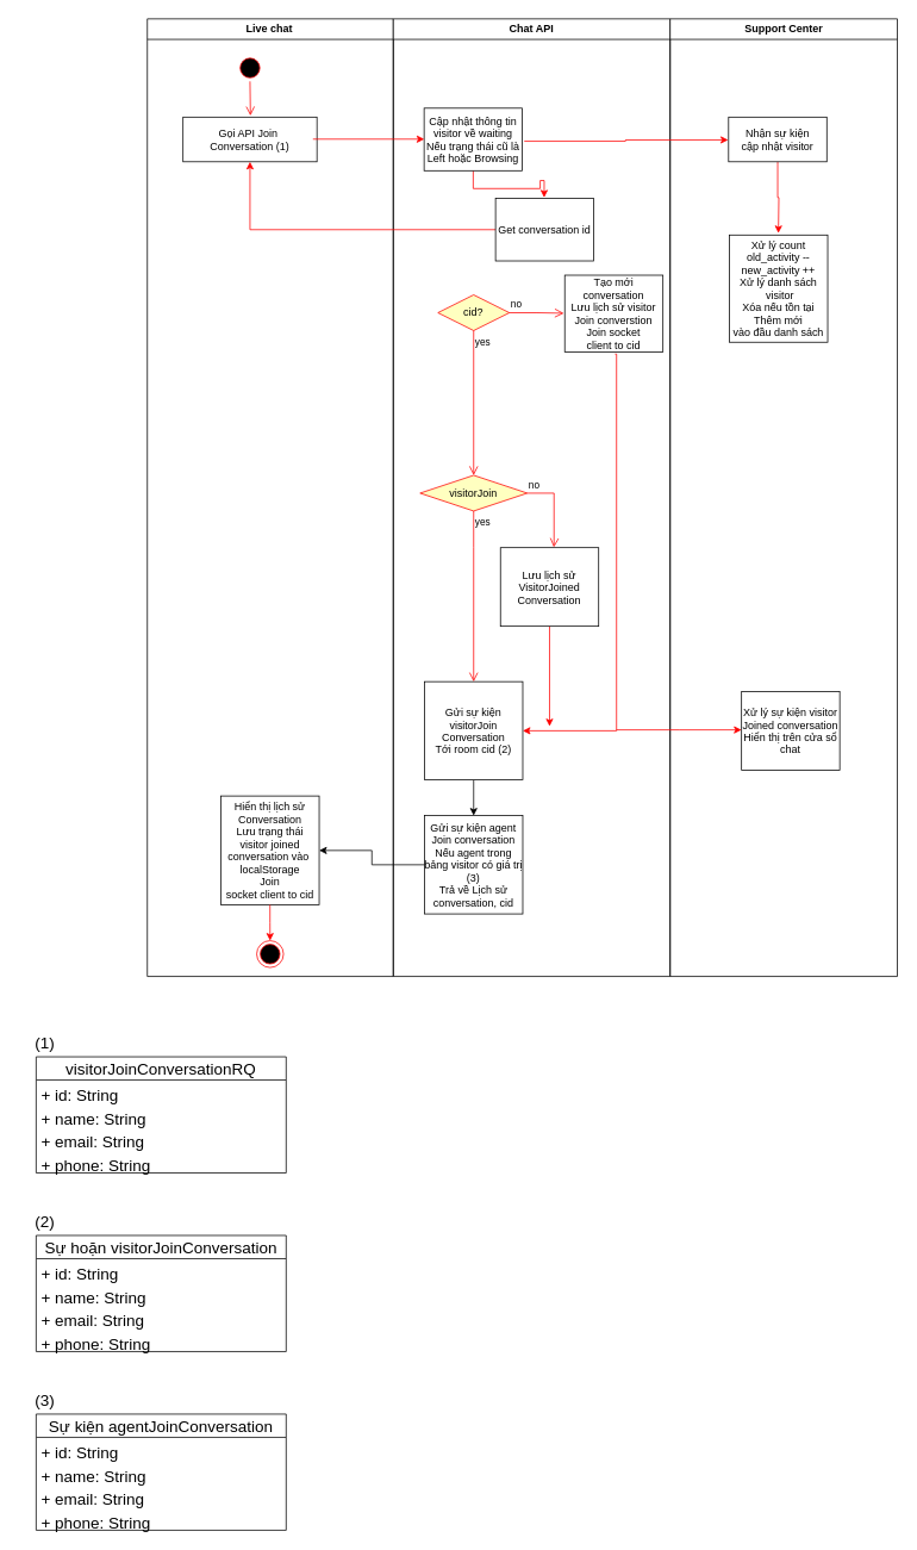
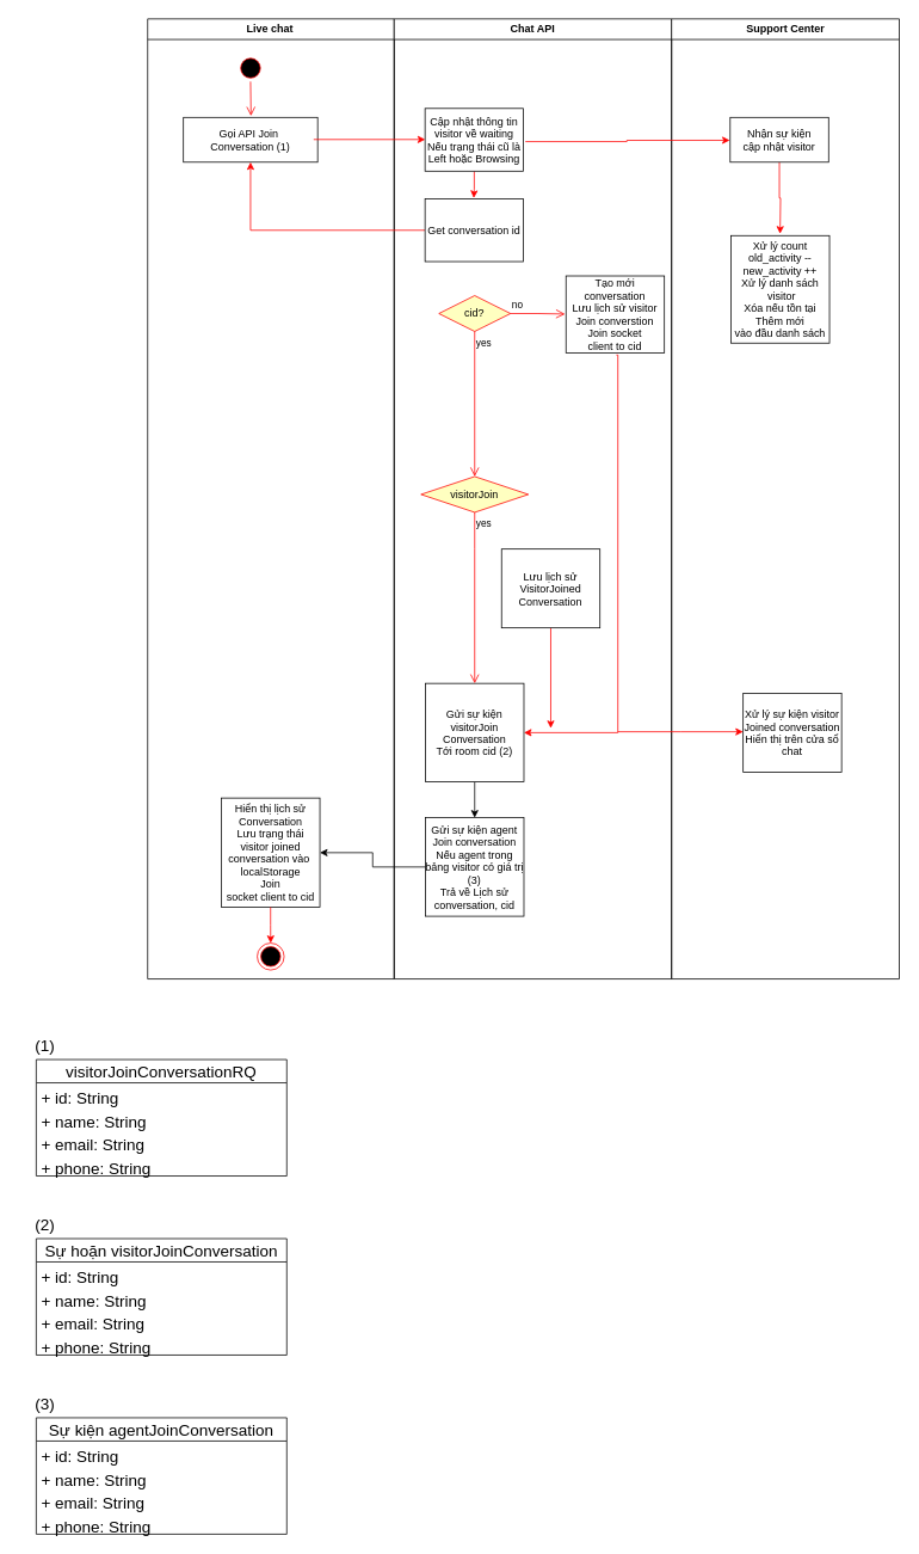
  <mxCell id="0" />
  <mxCell id="1" parent="0" />
  <mxCell id="2" value="Live chat " style="swimlane;whiteSpace=wrap" parent="1" vertex="1"><mxGeometry x="164.5" y="20" width="275.5" height="1072" as="geometry"><mxRectangle x="164.5" y="128" width="100" height="30" as="alternateBounds" /></mxGeometry></mxCell>
  <mxCell id="3" value="" style="ellipse;shape=startState;fillColor=#000000;strokeColor=#ff0000;" parent="2" vertex="1"><mxGeometry x="100" y="40" width="30" height="30" as="geometry" /></mxCell>
  <mxCell id="4" value="" style="edgeStyle=elbowEdgeStyle;elbow=horizontal;verticalAlign=bottom;endArrow=open;endSize=8;strokeColor=#FF0000;endFill=1;rounded=0;entryX=0.502;entryY=-0.033;entryDx=0;entryDy=0;entryPerimeter=0;" parent="2" source="3" target="5" edge="1"><mxGeometry x="100" y="40" as="geometry"><mxPoint x="115" y="110" as="targetPoint" /></mxGeometry></mxCell>
  <mxCell id="5" value="Gọi API Join &#10;Conversation (1)" style="" parent="2" vertex="1"><mxGeometry x="40" y="110" width="150" height="50" as="geometry" /></mxCell>
  <mxCell id="6" value="Hiển thị lịch sử&#10;Conversation&#10;Lưu trạng thái&#10;visitor joined&#10;conversation vào &#10;localStorage&#10;Join&#10;socket client to cid" style="fillColor=rgb(255, 255, 255);strokeColor=rgb(0, 0, 0);fontColor=rgb(0, 0, 0);" parent="2" vertex="1"><mxGeometry x="82.5" y="870" width="110" height="122" as="geometry" /></mxCell>
  <mxCell id="7" value="" style="ellipse;html=1;shape=endState;fillColor=#000000;strokeColor=#ff0000;" parent="2" vertex="1"><mxGeometry x="122.5" y="1032" width="30" height="30" as="geometry" /></mxCell>
  <mxCell id="8" value="" style="edgeStyle=orthogonalEdgeStyle;rounded=0;orthogonalLoop=1;jettySize=auto;html=1;strokeColor=#FF0000;entryX=0.5;entryY=0;entryDx=0;entryDy=0;exitX=0.499;exitY=0.999;exitDx=0;exitDy=0;exitPerimeter=0;" parent="2" source="6" target="7" edge="1"><mxGeometry relative="1" as="geometry"><mxPoint x="137.5" y="1012" as="sourcePoint" /></mxGeometry></mxCell>
  <mxCell id="9" value="Chat API" style="swimlane;whiteSpace=wrap" parent="1" vertex="1"><mxGeometry x="440" y="20" width="310" height="1072" as="geometry" /></mxCell>
  <mxCell id="10" value="" style="edgeStyle=orthogonalEdgeStyle;rounded=0;orthogonalLoop=1;jettySize=auto;html=1;strokeColor=#FF0000;entryX=0.495;entryY=-0.014;entryDx=0;entryDy=0;entryPerimeter=0;" parent="9" source="11" target="13" edge="1"><mxGeometry relative="1" as="geometry" /></mxCell>
  <mxCell id="11" value="Cập nhật thông tin &#10;visitor về waiting&#10;Nếu trạng thái cũ là&#10;Left hoặc Browsing" style="fillColor=rgb(255, 255, 255);strokeColor=rgb(0, 0, 0);fontColor=rgb(0, 0, 0);" parent="9" vertex="1"><mxGeometry x="34.5" y="100" width="110" height="70" as="geometry" /></mxCell>
  <mxCell id="12" value="" style="edgeStyle=orthogonalEdgeStyle;rounded=0;orthogonalLoop=1;jettySize=auto;html=1;strokeColor=#FF0000;" parent="9" source="13" target="5" edge="1"><mxGeometry relative="1" as="geometry"><mxPoint x="89.61" y="399.79" as="targetPoint" /></mxGeometry></mxCell>
- <mxCell id="13" value="Get conversation id" style="fillColor=rgb(255, 255, 255);strokeColor=rgb(0, 0, 0);fontColor=rgb(0, 0, 0);" parent="9" vertex="1"><mxGeometry x="114.5" y="201" width="110" height="70" as="geometry" /></mxCell>
+ <mxCell id="13" value="Get conversation id" style="fillColor=rgb(255, 255, 255);strokeColor=rgb(0, 0, 0);fontColor=rgb(0, 0, 0);" parent="9" vertex="1"><mxGeometry x="34.5" y="201" width="110" height="70" as="geometry" /></mxCell>
  <mxCell id="14" value="cid?" style="rhombus;whiteSpace=wrap;html=1;fillColor=#ffffc0;strokeColor=#ff0000;" parent="9" vertex="1"><mxGeometry x="50" y="309" width="80" height="40" as="geometry" /></mxCell>
  <mxCell id="15" value="no" style="edgeStyle=orthogonalEdgeStyle;html=1;align=left;verticalAlign=bottom;endArrow=open;endSize=8;strokeColor=#ff0000;rounded=0;entryX=-0.009;entryY=0.495;entryDx=0;entryDy=0;entryPerimeter=0;" parent="9" source="14" target="18" edge="1"><mxGeometry x="-1" relative="1" as="geometry"><mxPoint x="210" y="329" as="targetPoint" /></mxGeometry></mxCell>
  <mxCell id="16" value="yes" style="edgeStyle=orthogonalEdgeStyle;html=1;align=left;verticalAlign=top;endArrow=open;endSize=8;strokeColor=#ff0000;rounded=0;entryX=0.5;entryY=0;entryDx=0;entryDy=0;" parent="9" source="14" target="21" edge="1"><mxGeometry x="-1" relative="1" as="geometry"><mxPoint x="90" y="452" as="targetPoint" /></mxGeometry></mxCell>
  <mxCell id="17" value="" style="edgeStyle=orthogonalEdgeStyle;rounded=0;orthogonalLoop=1;jettySize=auto;html=1;strokeColor=#FF0000;exitX=0.512;exitY=1.027;exitDx=0;exitDy=0;exitPerimeter=0;entryX=1;entryY=0.5;entryDx=0;entryDy=0;" parent="9" source="18" target="20" edge="1"><mxGeometry relative="1" as="geometry"><mxPoint x="160" y="782" as="targetPoint" /><Array as="points"><mxPoint x="250" y="375" /><mxPoint x="250" y="797" /></Array></mxGeometry></mxCell>
  <mxCell id="18" value="Tạo mới &#10;conversation&#10;Lưu lịch sử visitor&#10;Join converstion&#10;Join socket &#10;client to cid" style="fillColor=rgb(255, 255, 255);strokeColor=rgb(0, 0, 0);fontColor=rgb(0, 0, 0);" parent="9" vertex="1"><mxGeometry x="192" y="287" width="110" height="86" as="geometry" /></mxCell>
  <mxCell id="19" value="" style="edgeStyle=orthogonalEdgeStyle;rounded=0;orthogonalLoop=1;jettySize=auto;html=1;" parent="9" source="20" target="26" edge="1"><mxGeometry relative="1" as="geometry" /></mxCell>
  <mxCell id="20" value="Gửi sự kiện &#10;visitorJoin &#10;Conversation&#10;Tới room cid (2)" style="fillColor=rgb(255, 255, 255);strokeColor=rgb(0, 0, 0);fontColor=rgb(0, 0, 0);" parent="9" vertex="1"><mxGeometry x="35" y="742" width="110" height="110" as="geometry" /></mxCell>
  <mxCell id="21" value="visitorJoin" style="rhombus;whiteSpace=wrap;html=1;fillColor=#ffffc0;strokeColor=#ff0000;" parent="9" vertex="1"><mxGeometry x="30" y="511" width="120" height="40" as="geometry" /></mxCell>
- <mxCell id="22" value="no" style="edgeStyle=orthogonalEdgeStyle;html=1;align=left;verticalAlign=bottom;endArrow=open;endSize=8;strokeColor=#ff0000;rounded=0;exitX=1;exitY=0.5;exitDx=0;exitDy=0;entryX=0.544;entryY=-0.005;entryDx=0;entryDy=0;entryPerimeter=0;" parent="9" source="21" target="25" edge="1"><mxGeometry x="-1" relative="1" as="geometry"><mxPoint x="220" y="552" as="targetPoint" /><Array as="points"><mxPoint x="180" y="531" /><mxPoint x="180" y="589" /><mxPoint x="180" y="589" /></Array></mxGeometry></mxCell>
  <mxCell id="23" value="yes" style="edgeStyle=orthogonalEdgeStyle;html=1;align=left;verticalAlign=top;endArrow=open;endSize=8;strokeColor=#ff0000;rounded=0;" parent="9" source="21" target="20" edge="1"><mxGeometry x="-1" relative="1" as="geometry"><mxPoint x="40" y="642" as="targetPoint" /><Array as="points"><mxPoint x="90" y="592" /><mxPoint x="90" y="592" /></Array></mxGeometry></mxCell>
  <mxCell id="24" value="" style="edgeStyle=orthogonalEdgeStyle;rounded=0;orthogonalLoop=1;jettySize=auto;html=1;strokeColor=#FF0000;" parent="9" source="25" edge="1"><mxGeometry relative="1" as="geometry"><mxPoint x="175" y="792" as="targetPoint" /><Array as="points"><mxPoint x="175" y="792" /></Array></mxGeometry></mxCell>
  <mxCell id="25" value="Lưu lịch sử&#10;VisitorJoined&#10;Conversation" style="fillColor=rgb(255, 255, 255);strokeColor=rgb(0, 0, 0);fontColor=rgb(0, 0, 0);" parent="9" vertex="1"><mxGeometry x="120" y="592" width="110" height="88" as="geometry" /></mxCell>
  <mxCell id="26" value="Gửi sự kiện agent&#10;Join conversation&#10;Nếu agent trong&#10;bảng visitor có giá trị&#10;(3)&#10;Trả về Lịch sử&#10;conversation, cid" style="fillColor=rgb(255, 255, 255);strokeColor=rgb(0, 0, 0);fontColor=rgb(0, 0, 0);" parent="9" vertex="1"><mxGeometry x="35" y="892" width="110" height="110" as="geometry" /></mxCell>
  <mxCell id="27" value="Support Center" style="swimlane;whiteSpace=wrap" parent="1" vertex="1"><mxGeometry x="750" y="20" width="254.5" height="1072" as="geometry" /></mxCell>
  <mxCell id="28" value="" style="edgeStyle=orthogonalEdgeStyle;rounded=0;orthogonalLoop=1;jettySize=auto;html=1;strokeColor=#FF0000;entryX=0.507;entryY=-0.001;entryDx=0;entryDy=0;entryPerimeter=0;" parent="27" source="29" edge="1"><mxGeometry relative="1" as="geometry"><mxPoint x="121.27" y="239.89" as="targetPoint" /></mxGeometry></mxCell>
  <mxCell id="29" value="Nhận sự kiện &#10;cập nhật visitor" style="fillColor=rgb(255, 255, 255);strokeColor=rgb(0, 0, 0);fontColor=rgb(0, 0, 0);" parent="27" vertex="1"><mxGeometry x="65.5" y="110" width="110" height="50" as="geometry" /></mxCell>
  <mxCell id="30" value="Xử lý count&#10;old_activity --&#10;new_activity ++&#10;Xử lý danh sách&#10; visitor&#10;Xóa nếu tồn tại&#10;Thêm mới &#10;vào đầu danh sách" style="points=[[0,0.5,0,-1,0],[0.5,0,0,0,-2],[0.5,0.5,0,0,0]];" parent="27" vertex="1"><mxGeometry x="66.5" y="242" width="110" height="120" as="geometry" /></mxCell>
  <mxCell id="31" value="Xử lý sự kiện visitor&#10;Joined conversation&#10;Hiển thị trên cửa sổ&#10;chat" style="fillColor=rgb(255, 255, 255);strokeColor=rgb(0, 0, 0);fontColor=rgb(0, 0, 0);" parent="27" vertex="1"><mxGeometry x="80" y="753" width="110" height="88" as="geometry" /></mxCell>
  <mxCell id="32" value="Sự hoặn visitorJoinConversation" style="swimlane;fontStyle=0;childLayout=stackLayout;horizontal=1;startSize=26;fillColor=none;horizontalStack=0;resizeParent=1;resizeParentMax=0;resizeLast=0;collapsible=1;marginBottom=0;fontSize=18;" parent="1" vertex="1"><mxGeometry x="40" y="1382" width="280" height="130" as="geometry" /></mxCell>
  <mxCell id="33" value="+ id: String" style="text;strokeColor=none;fillColor=none;align=left;verticalAlign=top;spacingLeft=4;spacingRight=4;overflow=hidden;rotatable=0;points=[[0,0.5],[1,0.5]];portConstraint=eastwest;fontSize=18;" parent="32" vertex="1"><mxGeometry y="26" width="280" height="26" as="geometry" /></mxCell>
  <mxCell id="34" value="+ name: String" style="text;strokeColor=none;fillColor=none;align=left;verticalAlign=top;spacingLeft=4;spacingRight=4;overflow=hidden;rotatable=0;points=[[0,0.5],[1,0.5]];portConstraint=eastwest;fontSize=18;" parent="32" vertex="1"><mxGeometry y="52" width="280" height="26" as="geometry" /></mxCell>
  <mxCell id="35" value="+ email: String" style="text;strokeColor=none;fillColor=none;align=left;verticalAlign=top;spacingLeft=4;spacingRight=4;overflow=hidden;rotatable=0;points=[[0,0.5],[1,0.5]];portConstraint=eastwest;fontSize=18;" parent="32" vertex="1"><mxGeometry y="78" width="280" height="26" as="geometry" /></mxCell>
  <mxCell id="36" value="+ phone: String" style="text;strokeColor=none;fillColor=none;align=left;verticalAlign=top;spacingLeft=4;spacingRight=4;overflow=hidden;rotatable=0;points=[[0,0.5],[1,0.5]];portConstraint=eastwest;fontSize=18;" parent="32" vertex="1"><mxGeometry y="104" width="280" height="26" as="geometry" /></mxCell>
  <mxCell id="37" value="(2)" style="text;html=1;strokeColor=none;fillColor=none;align=center;verticalAlign=middle;whiteSpace=wrap;rounded=0;fontSize=18;" parent="1" vertex="1"><mxGeometry x="20" y="1352" width="60" height="30" as="geometry" /></mxCell>
  <mxCell id="38" value="" style="edgeStyle=orthogonalEdgeStyle;rounded=0;orthogonalLoop=1;jettySize=auto;html=1;strokeColor=#FF0000;entryX=0.002;entryY=0.495;entryDx=0;entryDy=0;entryPerimeter=0;exitX=0.97;exitY=0.493;exitDx=0;exitDy=0;exitPerimeter=0;" parent="1" source="5" target="11" edge="1"><mxGeometry relative="1" as="geometry"><mxPoint x="360" y="155" as="sourcePoint" /><mxPoint x="470" y="155" as="targetPoint" /></mxGeometry></mxCell>
  <mxCell id="39" value="" style="edgeStyle=orthogonalEdgeStyle;rounded=0;orthogonalLoop=1;jettySize=auto;html=1;strokeColor=#FF0000;entryX=-0.004;entryY=0.511;entryDx=0;entryDy=0;entryPerimeter=0;exitX=1.02;exitY=0.529;exitDx=0;exitDy=0;exitPerimeter=0;" parent="1" source="11" target="29" edge="1"><mxGeometry relative="1" as="geometry"><mxPoint x="610" y="155" as="sourcePoint" /></mxGeometry></mxCell>
  <mxCell id="40" value="" style="edgeStyle=orthogonalEdgeStyle;rounded=0;orthogonalLoop=1;jettySize=auto;html=1;strokeColor=#FF0000;" parent="1" edge="1"><mxGeometry relative="1" as="geometry"><mxPoint x="690" y="816" as="sourcePoint" /><mxPoint x="830" y="816" as="targetPoint" /><Array as="points"><mxPoint x="760" y="816" /><mxPoint x="760" y="816" /></Array></mxGeometry></mxCell>
  <mxCell id="41" style="edgeStyle=orthogonalEdgeStyle;rounded=0;orthogonalLoop=1;jettySize=auto;html=1;exitX=0;exitY=0.5;exitDx=0;exitDy=0;entryX=1;entryY=0.5;entryDx=0;entryDy=0;" parent="1" source="26" target="6" edge="1"><mxGeometry relative="1" as="geometry" /></mxCell>
  <mxCell id="42" value="Sự kiện agentJoinConversation" style="swimlane;fontStyle=0;childLayout=stackLayout;horizontal=1;startSize=26;fillColor=none;horizontalStack=0;resizeParent=1;resizeParentMax=0;resizeLast=0;collapsible=1;marginBottom=0;fontSize=18;" parent="1" vertex="1"><mxGeometry x="40" y="1582" width="280" height="130" as="geometry" /></mxCell>
  <mxCell id="43" value="+ id: String" style="text;strokeColor=none;fillColor=none;align=left;verticalAlign=top;spacingLeft=4;spacingRight=4;overflow=hidden;rotatable=0;points=[[0,0.5],[1,0.5]];portConstraint=eastwest;fontSize=18;" parent="42" vertex="1"><mxGeometry y="26" width="280" height="26" as="geometry" /></mxCell>
  <mxCell id="44" value="+ name: String" style="text;strokeColor=none;fillColor=none;align=left;verticalAlign=top;spacingLeft=4;spacingRight=4;overflow=hidden;rotatable=0;points=[[0,0.5],[1,0.5]];portConstraint=eastwest;fontSize=18;" parent="42" vertex="1"><mxGeometry y="52" width="280" height="26" as="geometry" /></mxCell>
  <mxCell id="45" value="+ email: String" style="text;strokeColor=none;fillColor=none;align=left;verticalAlign=top;spacingLeft=4;spacingRight=4;overflow=hidden;rotatable=0;points=[[0,0.5],[1,0.5]];portConstraint=eastwest;fontSize=18;" parent="42" vertex="1"><mxGeometry y="78" width="280" height="26" as="geometry" /></mxCell>
  <mxCell id="46" value="+ phone: String" style="text;strokeColor=none;fillColor=none;align=left;verticalAlign=top;spacingLeft=4;spacingRight=4;overflow=hidden;rotatable=0;points=[[0,0.5],[1,0.5]];portConstraint=eastwest;fontSize=18;" parent="42" vertex="1"><mxGeometry y="104" width="280" height="26" as="geometry" /></mxCell>
  <mxCell id="47" value="(3)" style="text;html=1;strokeColor=none;fillColor=none;align=center;verticalAlign=middle;whiteSpace=wrap;rounded=0;fontSize=18;" parent="1" vertex="1"><mxGeometry x="20" y="1552" width="60" height="30" as="geometry" /></mxCell>
  <mxCell id="48" value="visitorJoinConversationRQ" style="swimlane;fontStyle=0;childLayout=stackLayout;horizontal=1;startSize=26;fillColor=none;horizontalStack=0;resizeParent=1;resizeParentMax=0;resizeLast=0;collapsible=1;marginBottom=0;fontSize=18;" parent="1" vertex="1"><mxGeometry x="40" y="1182" width="280" height="130" as="geometry" /></mxCell>
  <mxCell id="49" value="+ id: String" style="text;strokeColor=none;fillColor=none;align=left;verticalAlign=top;spacingLeft=4;spacingRight=4;overflow=hidden;rotatable=0;points=[[0,0.5],[1,0.5]];portConstraint=eastwest;fontSize=18;" parent="48" vertex="1"><mxGeometry y="26" width="280" height="26" as="geometry" /></mxCell>
  <mxCell id="50" value="+ name: String" style="text;strokeColor=none;fillColor=none;align=left;verticalAlign=top;spacingLeft=4;spacingRight=4;overflow=hidden;rotatable=0;points=[[0,0.5],[1,0.5]];portConstraint=eastwest;fontSize=18;" parent="48" vertex="1"><mxGeometry y="52" width="280" height="26" as="geometry" /></mxCell>
  <mxCell id="51" value="+ email: String" style="text;strokeColor=none;fillColor=none;align=left;verticalAlign=top;spacingLeft=4;spacingRight=4;overflow=hidden;rotatable=0;points=[[0,0.5],[1,0.5]];portConstraint=eastwest;fontSize=18;" parent="48" vertex="1"><mxGeometry y="78" width="280" height="26" as="geometry" /></mxCell>
  <mxCell id="52" value="+ phone: String" style="text;strokeColor=none;fillColor=none;align=left;verticalAlign=top;spacingLeft=4;spacingRight=4;overflow=hidden;rotatable=0;points=[[0,0.5],[1,0.5]];portConstraint=eastwest;fontSize=18;" parent="48" vertex="1"><mxGeometry y="104" width="280" height="26" as="geometry" /></mxCell>
  <mxCell id="53" value="(1)" style="text;html=1;strokeColor=none;fillColor=none;align=center;verticalAlign=middle;whiteSpace=wrap;rounded=0;fontSize=18;" parent="1" vertex="1"><mxGeometry x="20" y="1152" width="60" height="30" as="geometry" /></mxCell>
